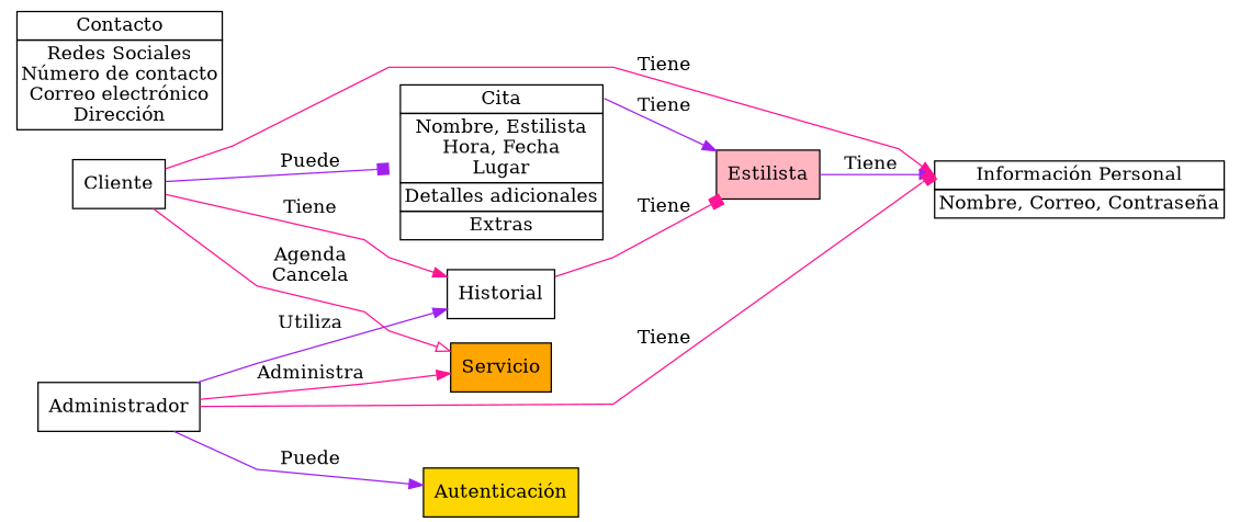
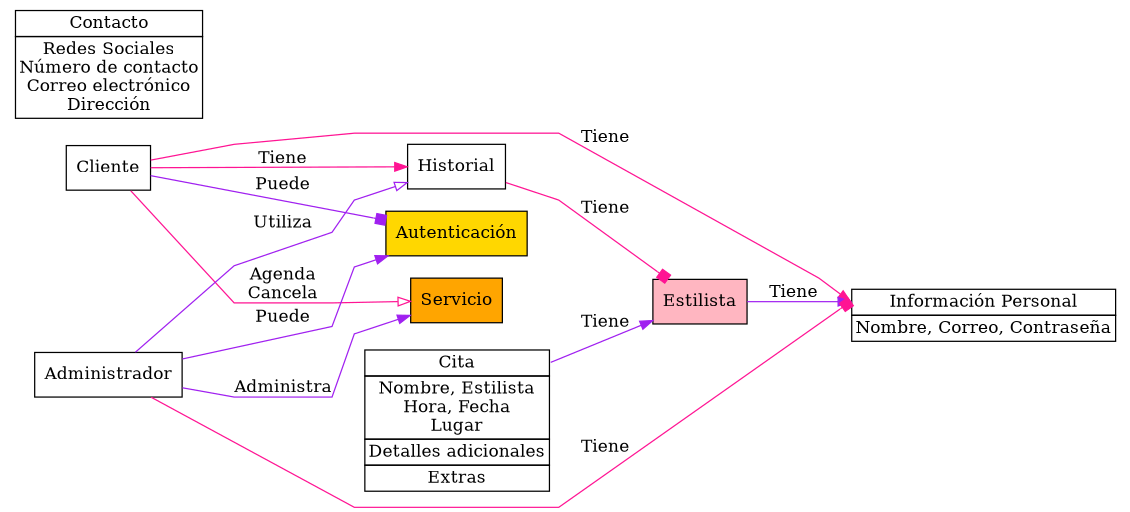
  digraph {
    rankdir=LR
    splines=polyline
    node [shape=box style=filled]
    edge [arrowhead=normal color=deeppink]
    n1 [fillcolor=white label=Cliente]
    n2 [label=<         <table border="0" cellborder="1" cellspacing="0">             <tr><td port="title">Información Personal</td></tr>             <tr><td port="text">Nombre, Correo, Contraseña</td></tr>         </table>> shape=none style=""]
    n3 [fillcolor=orange label=Servicio]
    n4 [fillcolor=white label=Historial]
    n5 [fillcolor=gold label="Autenticación"]
    n6 [fillcolor=lightpink label=Estilista]
    n7 [label=<     <table border="0" cellborder="1" cellspacing="0">         <tr><td port="title">Contacto</td></tr>         <tr><td port="text">Redes Sociales<br/>Número de contacto<br/>Correo electrónico<br/>Dirección</td></tr>     </table>> shape=none style=""]
    n8 [label=<         <table border="0" cellborder="1" cellspacing="0">             <tr><td port="title">Cita</td></tr>             <tr><td port="text">Nombre, Estilista<br />Hora, Fecha<br />Lugar</td></tr>             <tr><td port="text">Detalles adicionales</td></tr>             <tr><td port="text">Extras</td></tr>         </table>> shape=none style=""]
    n9 [fillcolor=white label=Administrador]
    n1 -> n2 [headport=title label=Tiene]
    n1 -> n3 [arrowhead=onormal label="Agenda\nCancela"]
    n1 -> n4 [label=Tiene]
-   n1 -> n8 [arrowhead=box color=purple label=Puede]
+   n1 -> n5 [arrowhead=box color=purple label=Puede]
    n4 -> n6 [arrowhead=box label=Tiene]
    n6 -> n2 [color=purple headport=title label=Tiene]
    n8 -> n6 [color=purple label=Tiene tailport=title]
    n9 -> n2 [arrowhead=box headport=title label=Tiene]
-   n9 -> n3 [label=Administra]
-   n9 -> n4 [color=purple label=Utiliza]
+   n9 -> n3 [color=purple label=Administra]
+   n9 -> n4 [arrowhead=onormal color=purple label=Utiliza]
    n9 -> n5 [color=purple label=Puede]
  }
